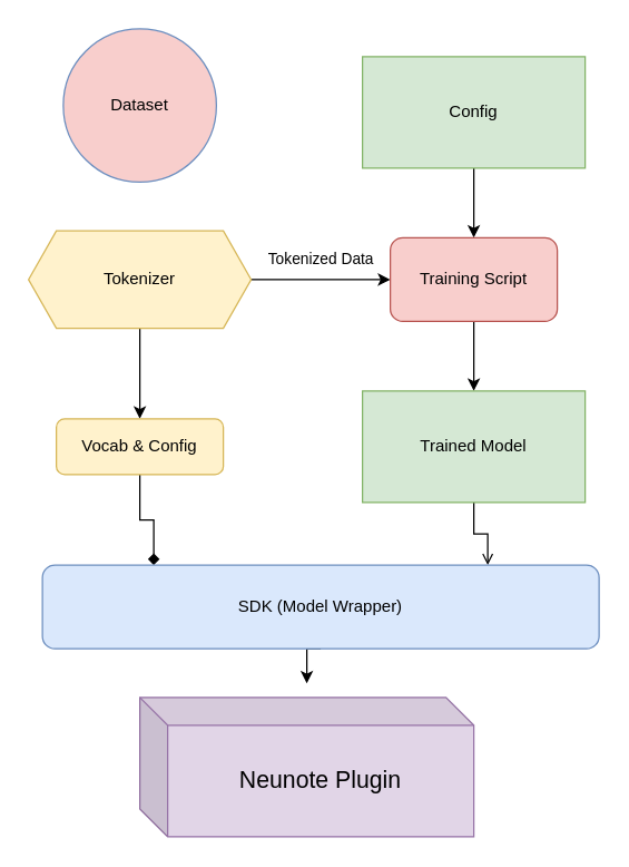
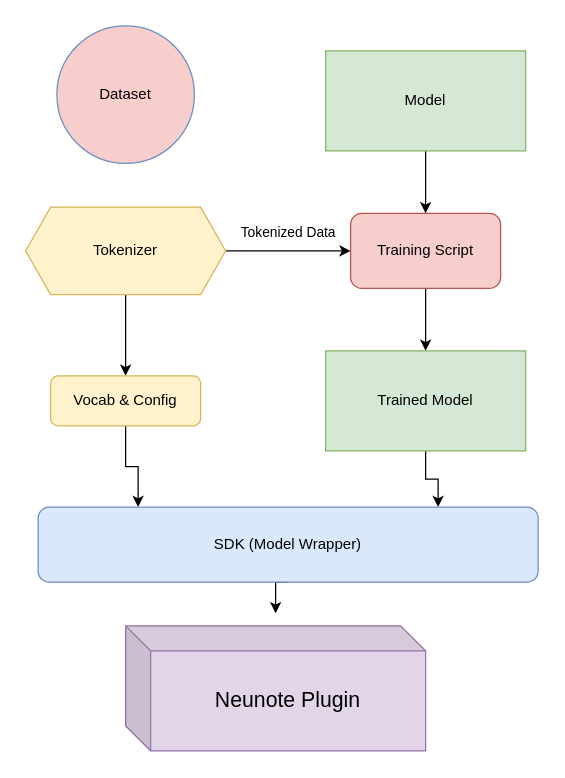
  <mxCell id="0" />
  <mxCell id="1" parent="0" />
  <mxCell id="2" style="edgeStyle=orthogonalEdgeStyle;rounded=0;orthogonalLoop=1;jettySize=auto;html=1;entryX=0.5;entryY=0;entryDx=0;entryDy=0;" edge="1" parent="1" source="4" target="7"><mxGeometry relative="1" as="geometry" /></mxCell>
  <mxCell id="3" style="edgeStyle=orthogonalEdgeStyle;rounded=0;orthogonalLoop=1;jettySize=auto;html=1;exitX=1;exitY=0.5;exitDx=0;exitDy=0;entryX=0;entryY=0.5;entryDx=0;entryDy=0;" edge="1" parent="1" source="4" target="11"><mxGeometry relative="1" as="geometry" /></mxCell>
  <mxCell id="4" value="Tokenizer" style="shape=hexagon;perimeter=hexagonPerimeter2;whiteSpace=wrap;html=1;fixedSize=1;fillColor=#fff2cc;strokeColor=#d6b656;" vertex="1" parent="1"><mxGeometry x="20" y="165" width="160" height="70" as="geometry" /></mxCell>
  <mxCell id="5" value="Dataset" style="ellipse;whiteSpace=wrap;html=1;aspect=fixed;fillColor=#f8cecc;strokeColor=#6c8ebf;" vertex="1" parent="1"><mxGeometry x="45" y="20" width="110" height="110" as="geometry" /></mxCell>
- <mxCell id="6" style="edgeStyle=orthogonalEdgeStyle;rounded=0;orthogonalLoop=1;jettySize=auto;html=1;exitX=0.5;exitY=1;exitDx=0;exitDy=0;entryX=0.2;entryY=0;entryDx=0;entryDy=0;entryPerimeter=0;endArrow=diamond;" edge="1" parent="1" source="7" target="16"><mxGeometry relative="1" as="geometry" /></mxCell>
+ <mxCell id="6" style="edgeStyle=orthogonalEdgeStyle;rounded=0;orthogonalLoop=1;jettySize=auto;html=1;exitX=0.5;exitY=1;exitDx=0;exitDy=0;entryX=0.2;entryY=0;entryDx=0;entryDy=0;entryPerimeter=0;" edge="1" parent="1" source="7" target="16"><mxGeometry relative="1" as="geometry" /></mxCell>
  <mxCell id="7" value="Vocab &amp;amp; Config" style="rounded=1;whiteSpace=wrap;html=1;fillColor=#fff2cc;strokeColor=#d6b656;" vertex="1" parent="1"><mxGeometry x="40" y="300" width="120" height="40" as="geometry" /></mxCell>
  <mxCell id="8" style="edgeStyle=orthogonalEdgeStyle;rounded=0;orthogonalLoop=1;jettySize=auto;html=1;entryX=0.5;entryY=0;entryDx=0;entryDy=0;" edge="1" parent="1" source="9" target="11"><mxGeometry relative="1" as="geometry" /></mxCell>
- <mxCell id="9" value="Config" style="rounded=0;whiteSpace=wrap;html=1;fillColor=#d5e8d4;strokeColor=#82b366;" vertex="1" parent="1"><mxGeometry x="260" y="40" width="160" height="80" as="geometry" /></mxCell>
+ <mxCell id="9" value="Model" style="rounded=0;whiteSpace=wrap;html=1;fillColor=#d5e8d4;strokeColor=#82b366;" vertex="1" parent="1"><mxGeometry x="260" y="40" width="160" height="80" as="geometry" /></mxCell>
  <mxCell id="10" style="edgeStyle=orthogonalEdgeStyle;rounded=0;orthogonalLoop=1;jettySize=auto;html=1;exitX=0.5;exitY=1;exitDx=0;exitDy=0;entryX=0.5;entryY=0;entryDx=0;entryDy=0;" edge="1" parent="1" source="11" target="14"><mxGeometry relative="1" as="geometry" /></mxCell>
  <mxCell id="11" value="Training Script" style="rounded=1;whiteSpace=wrap;html=1;fillColor=#f8cecc;strokeColor=#b85450;" vertex="1" parent="1"><mxGeometry x="280" y="170" width="120" height="60" as="geometry" /></mxCell>
  <mxCell id="12" value="Tokenized Data" style="text;html=1;resizable=0;autosize=1;align=center;verticalAlign=middle;points=[];fillColor=none;strokeColor=none;rounded=0;fontSize=11;" vertex="1" parent="1"><mxGeometry x="180" y="170" width="100" height="30" as="geometry" /></mxCell>
- <mxCell id="13" style="edgeStyle=orthogonalEdgeStyle;rounded=0;orthogonalLoop=1;jettySize=auto;html=1;entryX=0.8;entryY=0;entryDx=0;entryDy=0;entryPerimeter=0;endArrow=open;" edge="1" parent="1" source="14" target="16"><mxGeometry relative="1" as="geometry" /></mxCell>
+ <mxCell id="13" style="edgeStyle=orthogonalEdgeStyle;rounded=0;orthogonalLoop=1;jettySize=auto;html=1;entryX=0.8;entryY=0;entryDx=0;entryDy=0;entryPerimeter=0;" edge="1" parent="1" source="14" target="16"><mxGeometry relative="1" as="geometry" /></mxCell>
  <mxCell id="14" value="Trained Model" style="rounded=0;whiteSpace=wrap;html=1;fillColor=#d5e8d4;strokeColor=#82b366;" vertex="1" parent="1"><mxGeometry x="260" y="280" width="160" height="80" as="geometry" /></mxCell>
  <mxCell id="15" style="edgeStyle=orthogonalEdgeStyle;rounded=0;orthogonalLoop=1;jettySize=auto;html=1;exitX=0.5;exitY=1;exitDx=0;exitDy=0;fontSize=17;" edge="1" parent="1" source="16"><mxGeometry relative="1" as="geometry"><mxPoint x="220" y="490" as="targetPoint" /></mxGeometry></mxCell>
  <mxCell id="16" value="SDK (Model Wrapper)" style="rounded=1;whiteSpace=wrap;html=1;fillColor=#dae8fc;strokeColor=#6c8ebf;" vertex="1" parent="1"><mxGeometry x="30" y="405" width="400" height="60" as="geometry" /></mxCell>
  <mxCell id="17" value="&lt;font style=&quot;font-size: 17px;&quot;&gt;Neunote Plugin&lt;/font&gt;" style="shape=cube;whiteSpace=wrap;html=1;boundedLbl=1;backgroundOutline=1;darkOpacity=0.05;darkOpacity2=0.1;fontSize=11;fillColor=#e1d5e7;strokeColor=#9673a6;" vertex="1" parent="1"><mxGeometry x="100" y="500" width="240" height="100" as="geometry" /></mxCell>
